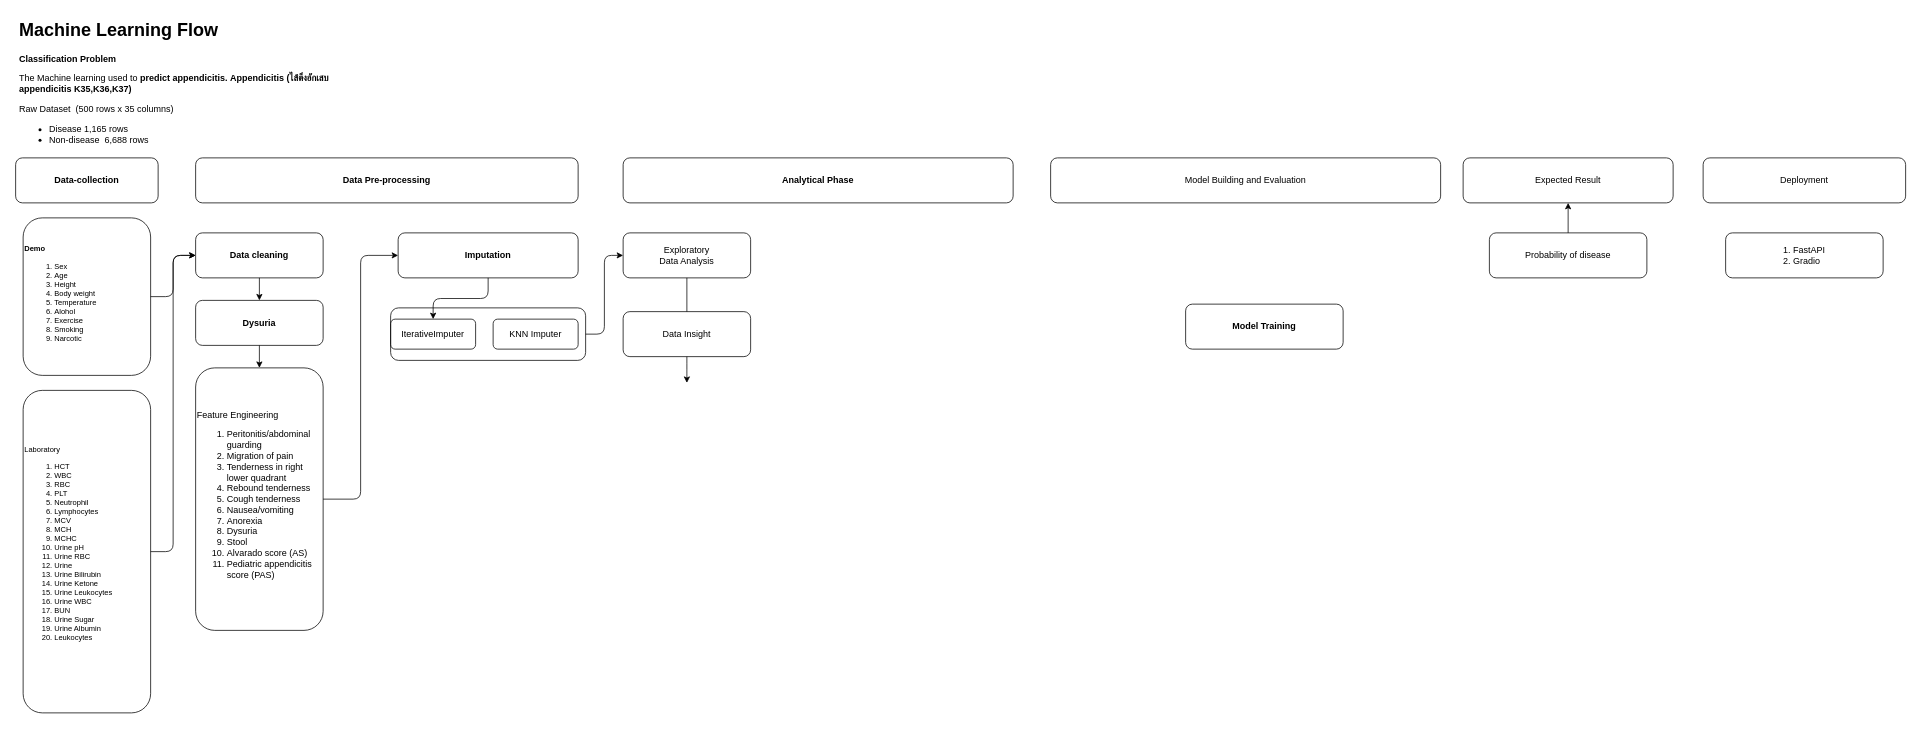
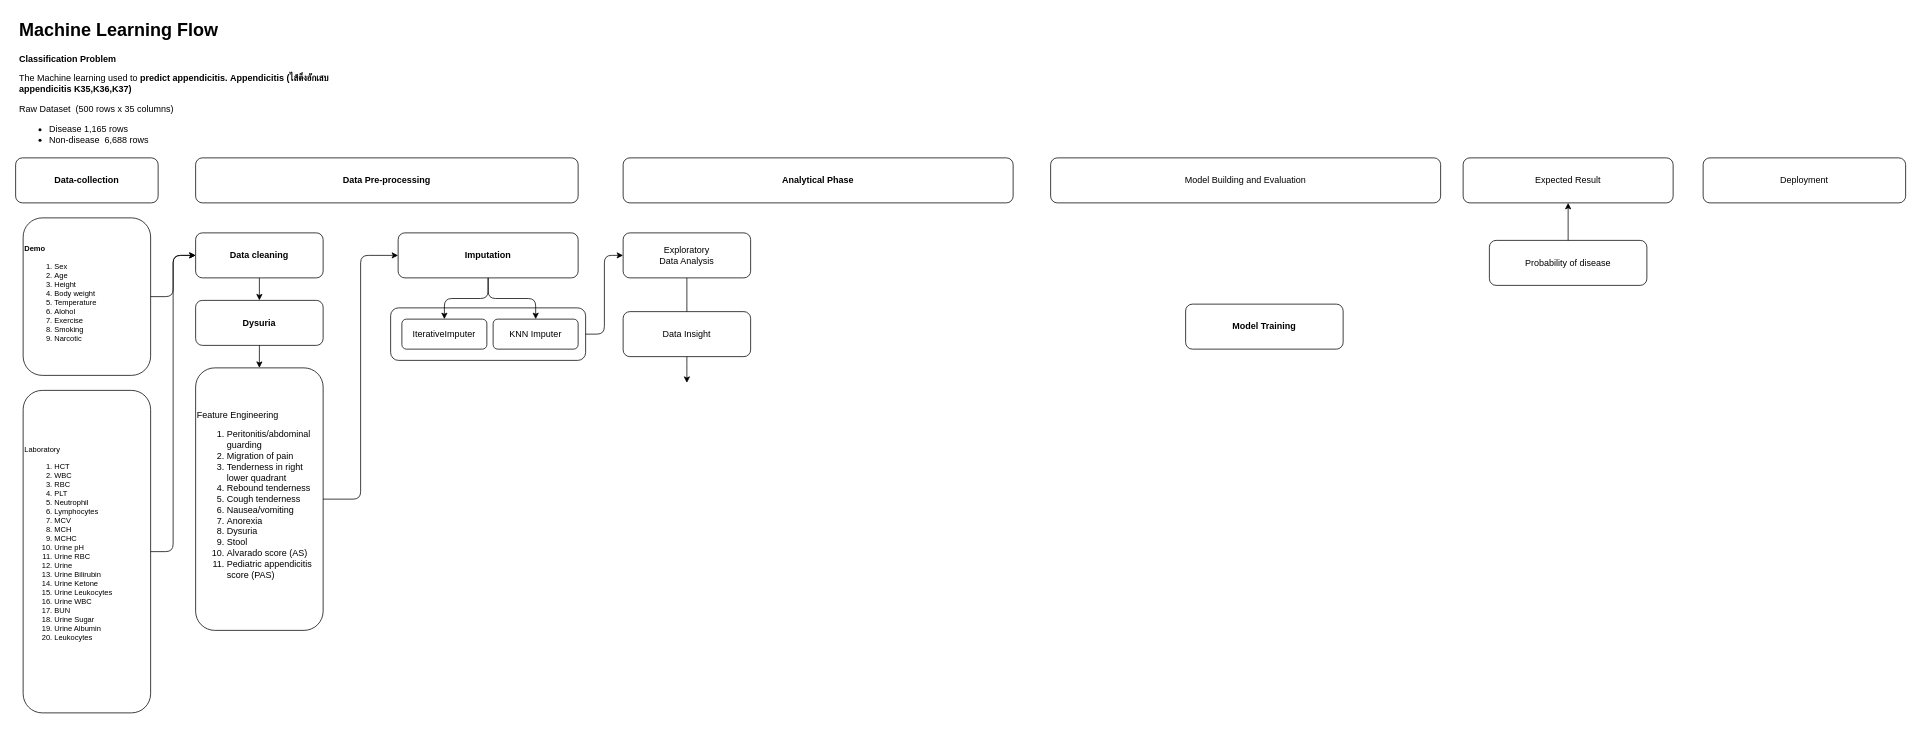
  <mxCell id="0" />
  <mxCell id="1" parent="0" />
  <mxCell id="2" style="edgeStyle=orthogonalEdgeStyle;html=1;entryX=0;entryY=0.5;entryDx=0;entryDy=0;fontSize=10;" parent="1" source="3" target="21" edge="1"><mxGeometry relative="1" as="geometry" /></mxCell>
  <mxCell id="3" value="" style="rounded=1;whiteSpace=wrap;html=1;fillColor=none;" parent="1" vertex="1"><mxGeometry x="520" y="410" width="260" height="70" as="geometry" /></mxCell>
  <mxCell id="4" value="&lt;b&gt;Data-collection&lt;/b&gt;" style="rounded=1;whiteSpace=wrap;html=1;fillColor=none;" parent="1" vertex="1"><mxGeometry x="20" y="210" width="190" height="60" as="geometry" /></mxCell>
  <mxCell id="5" value="&lt;b&gt;Data Pre-processing&lt;/b&gt;" style="rounded=1;whiteSpace=wrap;html=1;fillColor=none;" parent="1" vertex="1"><mxGeometry x="260" y="210" width="510" height="60" as="geometry" /></mxCell>
  <mxCell id="6" value="&lt;h1&gt;Machine Learning Flow&lt;/h1&gt;&lt;p&gt;&lt;b&gt;Classification Problem&lt;/b&gt;&lt;br&gt;&lt;/p&gt;&lt;p&gt;The Machine learning used to &lt;span class=&quot;notion-enable-hover&quot; data-token-index=&quot;1&quot; style=&quot;font-weight:600&quot;&gt;predict appendicitis.&amp;nbsp;&lt;/span&gt;&lt;span style=&quot;font-weight: 600; background-color: initial;&quot;&gt;Appendicitis (ไส้ติ่งอักเสบ appendicitis K35,K36,K37)&lt;/span&gt;&lt;/p&gt;&lt;p&gt;&lt;span class=&quot;notion-enable-hover&quot; data-token-index=&quot;1&quot; style=&quot;font-weight:600&quot;&gt;&lt;span style=&quot;font-weight: 400; background-color: initial;&quot;&gt;&lt;font style=&quot;font-size: 12px;&quot;&gt;Raw Dataset&amp;nbsp; (500 rows x 35 columns)&lt;/font&gt;&lt;/span&gt;&lt;/span&gt;&lt;/p&gt;&lt;div&gt;&lt;ul&gt;&lt;li&gt;&lt;span style=&quot;background-color: initial;&quot;&gt;&lt;font style=&quot;font-size: 12px;&quot;&gt;Disease 1,165 rows&lt;/font&gt;&lt;/span&gt;&lt;/li&gt;&lt;li&gt;&lt;font style=&quot;font-size: 12px;&quot;&gt;Non-disease&amp;nbsp; 6,688 rows&lt;/font&gt;&lt;/li&gt;&lt;/ul&gt;&lt;/div&gt;" style="text;html=1;strokeColor=none;fillColor=none;spacing=5;spacingTop=-20;whiteSpace=wrap;overflow=hidden;rounded=0;" parent="1" vertex="1"><mxGeometry x="20" y="20" width="450" height="200" as="geometry" /></mxCell>
  <mxCell id="7" value="&lt;b&gt;Analytical Phase&lt;/b&gt;" style="rounded=1;whiteSpace=wrap;html=1;fillColor=none;" parent="1" vertex="1"><mxGeometry x="830" y="210" width="520" height="60" as="geometry" /></mxCell>
  <mxCell id="8" value="Deployment" style="rounded=1;whiteSpace=wrap;html=1;fillColor=none;" parent="1" vertex="1"><mxGeometry x="2270" y="210" width="270" height="60" as="geometry" /></mxCell>
  <mxCell id="9" style="edgeStyle=orthogonalEdgeStyle;html=1;entryX=0;entryY=0.5;entryDx=0;entryDy=0;fontSize=10;" parent="1" source="10" target="12" edge="1"><mxGeometry relative="1" as="geometry" /></mxCell>
  <mxCell id="10" value="&lt;font style=&quot;font-size: 10px;&quot;&gt;&lt;br&gt;&lt;span style=&quot;&quot;&gt;&#09;&lt;/span&gt;&lt;b&gt;Demo&lt;/b&gt;&lt;br&gt;&lt;/font&gt;&lt;ol style=&quot;font-size: 10px;&quot;&gt;&lt;li&gt;&lt;font style=&quot;font-size: 10px;&quot;&gt;Sex&lt;/font&gt;&lt;/li&gt;&lt;li&gt;&lt;font style=&quot;font-size: 10px;&quot;&gt;Age&lt;/font&gt;&lt;/li&gt;&lt;li&gt;&lt;font style=&quot;font-size: 10px;&quot;&gt;Height&lt;/font&gt;&lt;/li&gt;&lt;li&gt;&lt;font style=&quot;font-size: 10px;&quot;&gt;Body weight&lt;/font&gt;&lt;/li&gt;&lt;li&gt;&lt;font style=&quot;font-size: 10px;&quot;&gt;Temperature&lt;/font&gt;&lt;/li&gt;&lt;li&gt;&lt;font style=&quot;font-size: 10px;&quot;&gt;Alohol&lt;/font&gt;&lt;/li&gt;&lt;li&gt;&lt;font style=&quot;font-size: 10px;&quot;&gt;Exercise&lt;/font&gt;&lt;/li&gt;&lt;li&gt;&lt;font style=&quot;font-size: 10px;&quot;&gt;Smoking&lt;/font&gt;&lt;/li&gt;&lt;li&gt;&lt;font style=&quot;font-size: 10px;&quot;&gt;Narcotic&lt;/font&gt;&lt;/li&gt;&lt;/ol&gt;&lt;div style=&quot;&quot;&gt;&lt;br&gt;&lt;/div&gt;" style="rounded=1;whiteSpace=wrap;html=1;align=left;shadow=0;glass=0;fillColor=none;" parent="1" vertex="1"><mxGeometry x="30" y="290" width="170" height="210" as="geometry" /></mxCell>
  <mxCell id="11" style="edgeStyle=orthogonalEdgeStyle;html=1;fontSize=10;" parent="1" source="12" target="14" edge="1"><mxGeometry relative="1" as="geometry" /></mxCell>
  <mxCell id="12" value="&lt;b&gt;Data cleaning&lt;/b&gt;" style="rounded=1;whiteSpace=wrap;html=1;fillColor=none;" parent="1" vertex="1"><mxGeometry x="260" y="310" width="170" height="60" as="geometry" /></mxCell>
  <mxCell id="13" style="edgeStyle=orthogonalEdgeStyle;html=1;fontSize=10;" parent="1" source="14" target="16" edge="1"><mxGeometry relative="1" as="geometry" /></mxCell>
  <mxCell id="14" value="&lt;b&gt;Dysuria&lt;/b&gt;" style="rounded=1;whiteSpace=wrap;html=1;fillColor=none;" parent="1" vertex="1"><mxGeometry x="260" y="400" width="170" height="60" as="geometry" /></mxCell>
  <mxCell id="15" style="edgeStyle=orthogonalEdgeStyle;html=1;entryX=0;entryY=0.5;entryDx=0;entryDy=0;fontSize=10;" parent="1" source="16" target="19" edge="1"><mxGeometry relative="1" as="geometry" /></mxCell>
  <mxCell id="16" value="Feature Engineering&amp;nbsp;&lt;br&gt;&lt;div&gt;&lt;ol&gt;&lt;li&gt;Peritonitis/abdominal guarding&lt;br&gt;&lt;/li&gt;&lt;li&gt;Migration of pain&lt;/li&gt;&lt;li&gt;Tenderness in right lower quadrant&lt;/li&gt;&lt;li&gt;Rebound tenderness&lt;br&gt;&lt;/li&gt;&lt;li&gt;Cough tenderness&lt;br&gt;&lt;/li&gt;&lt;li&gt;Nausea/vomiting&lt;br&gt;&lt;/li&gt;&lt;li&gt;Anorexia&amp;nbsp;&lt;/li&gt;&lt;li&gt;Dysuria&lt;/li&gt;&lt;li&gt;Stool&lt;/li&gt;&lt;li&gt;Alvarado score (AS)&lt;/li&gt;&lt;li&gt;Pediatric appendicitis score (PAS)&lt;/li&gt;&lt;/ol&gt;&lt;/div&gt;" style="rounded=1;whiteSpace=wrap;html=1;align=left;fillColor=none;" parent="1" vertex="1"><mxGeometry x="260" y="490" width="170" height="350" as="geometry" /></mxCell>
+ <mxCell id="17" style="edgeStyle=orthogonalEdgeStyle;html=1;fontSize=10;" parent="1" source="19" target="28" edge="1"><mxGeometry relative="1" as="geometry" /></mxCell>
  <mxCell id="18" style="edgeStyle=orthogonalEdgeStyle;html=1;entryX=0.5;entryY=0;entryDx=0;entryDy=0;fontSize=10;" parent="1" source="19" target="29" edge="1"><mxGeometry relative="1" as="geometry" /></mxCell>
  <mxCell id="19" value="&lt;b&gt;Imputation&lt;/b&gt;" style="rounded=1;whiteSpace=wrap;html=1;fillColor=none;" parent="1" vertex="1"><mxGeometry x="530" y="310" width="240" height="60" as="geometry" /></mxCell>
  <mxCell id="20" style="edgeStyle=orthogonalEdgeStyle;html=1;entryX=0.5;entryY=0;entryDx=0;entryDy=0;fontSize=10;endArrow=none;" parent="1" source="21" target="31" edge="1"><mxGeometry relative="1" as="geometry" /></mxCell>
  <mxCell id="21" value="&lt;div&gt;Exploratory&lt;/div&gt;&lt;div&gt;Data Analysis&lt;/div&gt;" style="rounded=1;whiteSpace=wrap;html=1;fillColor=none;" parent="1" vertex="1"><mxGeometry x="830" y="310" width="170" height="60" as="geometry" /></mxCell>
  <mxCell id="22" value="Model Building and Evaluation" style="rounded=1;whiteSpace=wrap;html=1;fillColor=none;" parent="1" vertex="1"><mxGeometry x="1400" y="210" width="520" height="60" as="geometry" /></mxCell>
  <mxCell id="23" value="&lt;span style=&quot;text-align: left;&quot;&gt;&lt;font style=&quot;font-size: 12px;&quot;&gt;&lt;b&gt;Model Training&lt;/b&gt;&lt;/font&gt;&lt;/span&gt;" style="rounded=1;whiteSpace=wrap;html=1;fillColor=none;" parent="1" vertex="1"><mxGeometry x="1580" y="405" width="210" height="60" as="geometry" /></mxCell>
- <mxCell id="24" value="&lt;div style=&quot;text-align: left;&quot;&gt;&lt;span style=&quot;background-color: initial;&quot;&gt;1. FastAPI&lt;/span&gt;&lt;/div&gt;&lt;div style=&quot;text-align: left;&quot;&gt;&lt;span style=&quot;background-color: initial;&quot;&gt;2. Gradio&lt;/span&gt;&lt;/div&gt;" style="rounded=1;whiteSpace=wrap;html=1;fillColor=none;" parent="1" vertex="1"><mxGeometry x="2300" y="310" width="210" height="60" as="geometry" /></mxCell>
  <mxCell id="25" value="Expected Result" style="rounded=1;whiteSpace=wrap;html=1;fillColor=none;" parent="1" vertex="1"><mxGeometry x="1950" y="210" width="280" height="60" as="geometry" /></mxCell>
  <mxCell id="26" style="edgeStyle=orthogonalEdgeStyle;html=1;fontSize=10;" parent="1" source="27" target="25" edge="1"><mxGeometry relative="1" as="geometry" /></mxCell>
- <mxCell id="27" value="&lt;div style=&quot;text-align: left;&quot;&gt;&lt;span style=&quot;background-color: initial;&quot;&gt;Probability of disease&lt;/span&gt;&lt;/div&gt;" style="rounded=1;whiteSpace=wrap;html=1;fillColor=none;" parent="1" vertex="1"><mxGeometry x="1985" y="310" width="210" height="60" as="geometry" /></mxCell>
+ <mxCell id="27" value="&lt;div style=&quot;text-align: left;&quot;&gt;&lt;span style=&quot;background-color: initial;&quot;&gt;Probability of disease&lt;/span&gt;&lt;/div&gt;" style="rounded=1;whiteSpace=wrap;html=1;fillColor=none;" parent="1" vertex="1"><mxGeometry x="1985" y="320" width="210" height="60" as="geometry" /></mxCell>
  <mxCell id="28" value="KNN Imputer" style="rounded=1;whiteSpace=wrap;html=1;fillColor=none;" parent="1" vertex="1"><mxGeometry x="656.67" y="425" width="113.33" height="40" as="geometry" /></mxCell>
- <mxCell id="29" value="IterativeImputer" style="rounded=1;whiteSpace=wrap;html=1;fillColor=none;" parent="1" vertex="1"><mxGeometry x="520" y="425" width="113.33" height="40" as="geometry" /></mxCell>
+ <mxCell id="29" value="IterativeImputer" style="rounded=1;whiteSpace=wrap;html=1;fillColor=none;" parent="1" vertex="1"><mxGeometry x="535" y="425" width="113.33" height="40" as="geometry" /></mxCell>
  <mxCell id="30" value="" style="edgeStyle=orthogonalEdgeStyle;html=1;fontSize=10;" parent="1" source="31" edge="1"><mxGeometry relative="1" as="geometry"><mxPoint x="915" y="510" as="targetPoint" /></mxGeometry></mxCell>
  <mxCell id="31" value="Data Insight" style="rounded=1;whiteSpace=wrap;html=1;fillColor=none;" parent="1" vertex="1"><mxGeometry x="830" y="415" width="170" height="60" as="geometry" /></mxCell>
  <mxCell id="32" style="edgeStyle=orthogonalEdgeStyle;html=1;entryX=0;entryY=0.5;entryDx=0;entryDy=0;fontSize=10;" parent="1" source="33" target="12" edge="1"><mxGeometry relative="1" as="geometry" /></mxCell>
  <mxCell id="33" value="&lt;div style=&quot;&quot;&gt;&lt;span style=&quot;font-size: 10px; background-color: initial;&quot;&gt;Laboratory&lt;/span&gt;&lt;/div&gt;&lt;div style=&quot;&quot;&gt;&lt;ol style=&quot;font-size: 10px;&quot;&gt;&lt;li style=&quot;&quot;&gt;&lt;font style=&quot;font-size: 10px;&quot;&gt;HCT&amp;nbsp;&lt;/font&gt;&lt;/li&gt;&lt;li style=&quot;&quot;&gt;&lt;font style=&quot;font-size: 10px;&quot;&gt;WBC&amp;nbsp;&lt;/font&gt;&lt;/li&gt;&lt;li style=&quot;&quot;&gt;&lt;font style=&quot;font-size: 10px;&quot;&gt;RBC&amp;nbsp;&lt;/font&gt;&lt;/li&gt;&lt;li style=&quot;&quot;&gt;&lt;font style=&quot;font-size: 10px;&quot;&gt;PLT&lt;/font&gt;&lt;/li&gt;&lt;li style=&quot;&quot;&gt;&lt;font style=&quot;font-size: 10px;&quot;&gt;Neutrophil&amp;nbsp;&lt;/font&gt;&lt;/li&gt;&lt;li style=&quot;&quot;&gt;&lt;font style=&quot;font-size: 10px;&quot;&gt;Lymphocytes&amp;nbsp;&lt;/font&gt;&lt;/li&gt;&lt;li style=&quot;&quot;&gt;&lt;font style=&quot;font-size: 10px;&quot;&gt;MCV&amp;nbsp;&lt;/font&gt;&lt;/li&gt;&lt;li style=&quot;&quot;&gt;&lt;font style=&quot;font-size: 10px;&quot;&gt;MCH&amp;nbsp;&lt;/font&gt;&lt;/li&gt;&lt;li style=&quot;&quot;&gt;&lt;font style=&quot;font-size: 10px;&quot;&gt;MCHC&amp;nbsp;&lt;/font&gt;&lt;/li&gt;&lt;li style=&quot;&quot;&gt;&lt;font style=&quot;font-size: 10px;&quot;&gt;Urine pH&amp;nbsp;&lt;/font&gt;&lt;/li&gt;&lt;li style=&quot;&quot;&gt;&lt;font style=&quot;font-size: 10px;&quot;&gt;Urine RBC&amp;nbsp;&lt;/font&gt;&lt;/li&gt;&lt;li style=&quot;&quot;&gt;&lt;font style=&quot;font-size: 10px;&quot;&gt;Urine&amp;nbsp;&lt;/font&gt;&lt;/li&gt;&lt;li style=&quot;&quot;&gt;&lt;font style=&quot;font-size: 10px;&quot;&gt;Urine Bilirubin&lt;/font&gt;&lt;/li&gt;&lt;li style=&quot;&quot;&gt;&lt;font style=&quot;font-size: 10px;&quot;&gt;Urine Ketone&amp;nbsp;&lt;/font&gt;&lt;/li&gt;&lt;li style=&quot;&quot;&gt;&lt;font style=&quot;font-size: 10px;&quot;&gt;Urine Leukocytes&amp;nbsp;&lt;/font&gt;&lt;/li&gt;&lt;li style=&quot;&quot;&gt;&lt;font style=&quot;font-size: 10px;&quot;&gt;Urine WBC&amp;nbsp;&lt;/font&gt;&lt;/li&gt;&lt;li style=&quot;&quot;&gt;&lt;font style=&quot;font-size: 10px;&quot;&gt;BUN&amp;nbsp;&lt;/font&gt;&lt;/li&gt;&lt;li style=&quot;&quot;&gt;&lt;font style=&quot;font-size: 10px;&quot;&gt;Urine Sugar&amp;nbsp;&lt;/font&gt;&lt;/li&gt;&lt;li style=&quot;&quot;&gt;&lt;font style=&quot;font-size: 10px;&quot;&gt;Urine Albumin&lt;/font&gt;&lt;/li&gt;&lt;li style=&quot;&quot;&gt;&lt;font style=&quot;font-size: 10px;&quot;&gt;Leukocytes&amp;nbsp;&lt;/font&gt;&lt;/li&gt;&lt;/ol&gt;&lt;br&gt;&lt;/div&gt;" style="rounded=1;whiteSpace=wrap;html=1;align=left;shadow=0;glass=0;fillColor=none;" parent="1" vertex="1"><mxGeometry x="30" y="520" width="170" height="430" as="geometry" /></mxCell>
